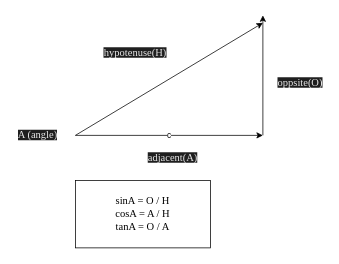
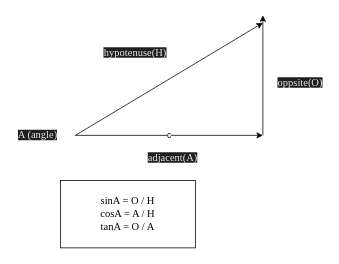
  <mxCell id="0" />
  <mxCell id="1" parent="0" />
  <mxCell id="2" value="c" style="edgeStyle=none;orthogonalLoop=1;jettySize=auto;html=1;" edge="1" parent="1"><mxGeometry width="80" relative="1" as="geometry"><mxPoint x="100" y="180" as="sourcePoint" /><mxPoint x="350" y="180" as="targetPoint" /><Array as="points" /></mxGeometry></mxCell>
  <mxCell id="3" value="" style="edgeStyle=none;orthogonalLoop=1;jettySize=auto;html=1;" edge="1" parent="1"><mxGeometry width="80" relative="1" as="geometry"><mxPoint x="350" y="180" as="sourcePoint" /><mxPoint x="350" y="20" as="targetPoint" /><Array as="points" /></mxGeometry></mxCell>
  <mxCell id="4" value="" style="edgeStyle=none;orthogonalLoop=1;jettySize=auto;html=1;" edge="1" parent="1"><mxGeometry width="80" relative="1" as="geometry"><mxPoint x="100" y="180" as="sourcePoint" /><mxPoint x="350" y="30" as="targetPoint" /><Array as="points" /></mxGeometry></mxCell>
  <mxCell id="5" value="&lt;span style=&quot;color: rgb(232, 232, 232); text-align: left; background-color: rgb(31, 31, 31);&quot;&gt;&lt;font face=&quot;Times New Roman&quot; style=&quot;font-size: 14px;&quot;&gt;hypotenuse(H)&lt;/font&gt;&lt;/span&gt;" style="text;strokeColor=none;align=center;fillColor=none;html=1;verticalAlign=middle;whiteSpace=wrap;rounded=0;rotation=0;" vertex="1" parent="1"><mxGeometry x="150" y="50" width="60" height="40" as="geometry" /></mxCell>
  <mxCell id="6" value="&lt;span style=&quot;color: rgb(232, 232, 232); text-align: left; background-color: rgb(31, 31, 31);&quot;&gt;&lt;font face=&quot;Times New Roman&quot; style=&quot;font-size: 14px;&quot;&gt;adjacent(A)&lt;/font&gt;&lt;/span&gt;" style="text;strokeColor=none;align=center;fillColor=none;html=1;verticalAlign=middle;whiteSpace=wrap;rounded=0;rotation=0;" vertex="1" parent="1"><mxGeometry x="200" y="190" width="60" height="40" as="geometry" /></mxCell>
  <mxCell id="7" value="&lt;span style=&quot;color: rgb(232, 232, 232); text-align: left; background-color: rgb(31, 31, 31);&quot;&gt;&lt;font face=&quot;Times New Roman&quot; style=&quot;font-size: 14px;&quot;&gt;oppsite(O)&lt;/font&gt;&lt;/span&gt;" style="text;strokeColor=none;align=center;fillColor=none;html=1;verticalAlign=middle;whiteSpace=wrap;rounded=0;rotation=0;" vertex="1" parent="1"><mxGeometry x="370" y="90" width="60" height="40" as="geometry" /></mxCell>
  <mxCell id="8" value="&lt;span style=&quot;color: rgb(232, 232, 232); text-align: left; background-color: rgb(31, 31, 31);&quot;&gt;&lt;font face=&quot;Times New Roman&quot; style=&quot;font-size: 14px;&quot;&gt;A (angle)&lt;/font&gt;&lt;/span&gt;" style="text;strokeColor=none;align=center;fillColor=none;html=1;verticalAlign=middle;whiteSpace=wrap;rounded=0;rotation=0;" vertex="1" parent="1"><mxGeometry x="20" y="160" width="60" height="40" as="geometry" /></mxCell>
- <mxCell id="9" value="sinA = O / H&lt;br&gt;cosA = A / H&lt;br&gt;tanA = O / A" style="whiteSpace=wrap;html=1;fontFamily=Times New Roman;fontSize=14;" vertex="1" parent="1"><mxGeometry x="100" y="240" width="180" height="90" as="geometry" /></mxCell>
+ <mxCell id="9" value="sinA = O / H&lt;br&gt;cosA = A / H&lt;br&gt;tanA = O / A" style="whiteSpace=wrap;html=1;fontFamily=Times New Roman;fontSize=14;" vertex="1" parent="1"><mxGeometry x="80" y="240" width="180" height="90" as="geometry" /></mxCell>
